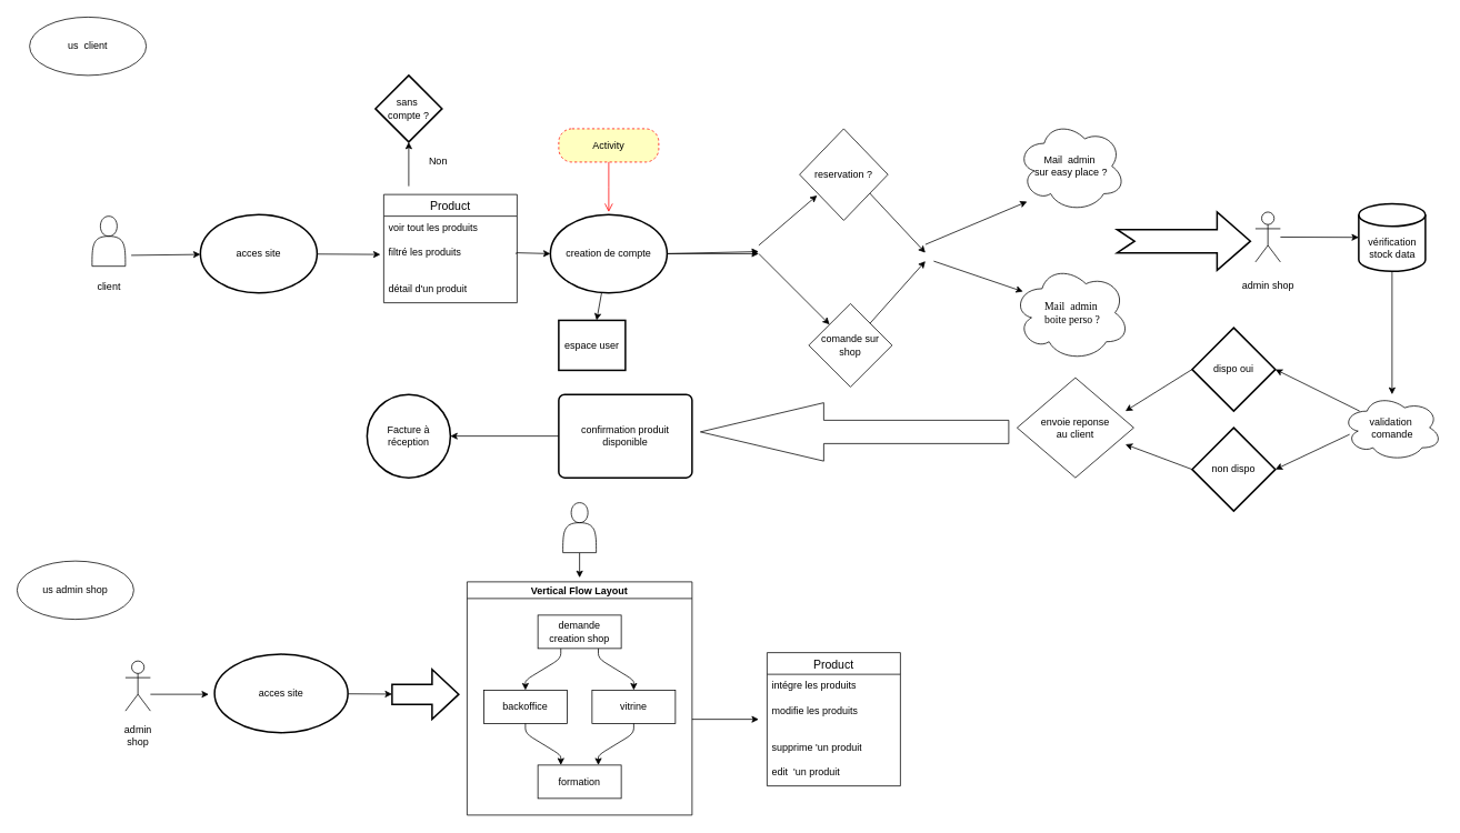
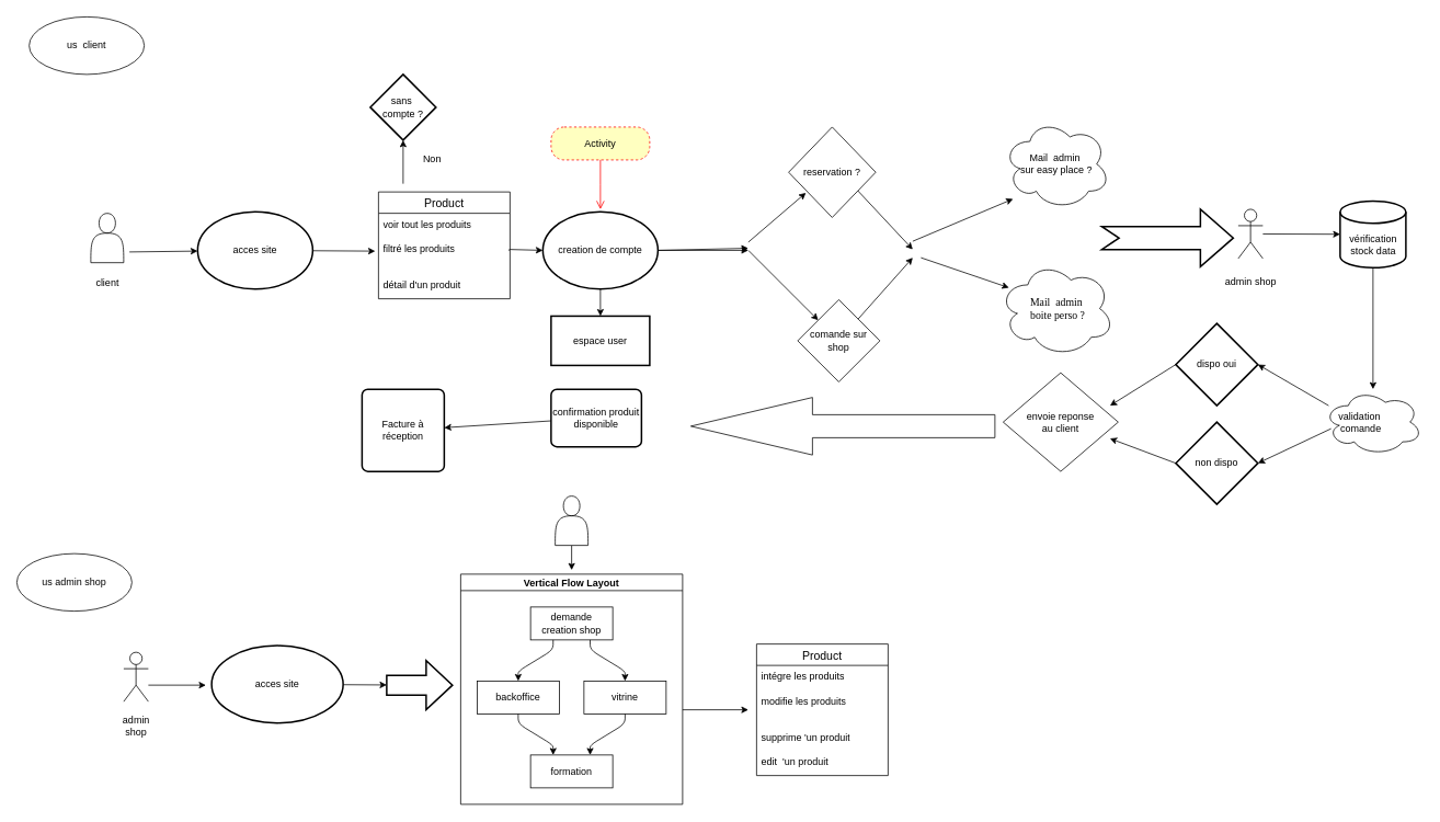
  <mxCell id="0" />
  <mxCell id="1" parent="0" />
  <mxCell id="2" value="&lt;div&gt;&lt;br&gt;&lt;/div&gt;&lt;div&gt;client&lt;br&gt;&lt;/div&gt;&lt;div&gt;&lt;br&gt;&lt;/div&gt;" style="text;html=1;align=center;verticalAlign=middle;resizable=0;points=[];autosize=1;strokeColor=none;fillColor=none;" parent="1" vertex="1"><mxGeometry x="105" y="314.08" width="50" height="60" as="geometry" /></mxCell>
  <mxCell id="3" value="Product" style="swimlane;fontStyle=0;childLayout=stackLayout;horizontal=1;startSize=26;horizontalStack=0;resizeParent=1;resizeParentMax=0;resizeLast=0;collapsible=1;marginBottom=0;align=center;fontSize=14;" parent="1" vertex="1"><mxGeometry x="460" y="233" width="160" height="130" as="geometry" /></mxCell>
  <mxCell id="4" value="voir tout les produits" style="text;strokeColor=none;fillColor=none;spacingLeft=4;spacingRight=4;overflow=hidden;rotatable=0;points=[[0,0.5],[1,0.5]];portConstraint=eastwest;fontSize=12;whiteSpace=wrap;html=1;" parent="3" vertex="1"><mxGeometry y="26" width="160" height="30" as="geometry" /></mxCell>
  <mxCell id="5" value="filtré les produits" style="text;strokeColor=none;fillColor=none;spacingLeft=4;spacingRight=4;overflow=hidden;rotatable=0;points=[[0,0.5],[1,0.5]];portConstraint=eastwest;fontSize=12;whiteSpace=wrap;html=1;" parent="3" vertex="1"><mxGeometry y="56" width="160" height="44" as="geometry" /></mxCell>
  <mxCell id="6" value="détail d'un produit" style="text;strokeColor=none;fillColor=none;spacingLeft=4;spacingRight=4;overflow=hidden;rotatable=0;points=[[0,0.5],[1,0.5]];portConstraint=eastwest;fontSize=12;whiteSpace=wrap;html=1;" parent="3" vertex="1"><mxGeometry y="100" width="160" height="30" as="geometry" /></mxCell>
  <mxCell id="7" value="" style="edgeStyle=none;rounded=0;orthogonalLoop=1;jettySize=auto;html=1;" parent="1" edge="1"><mxGeometry relative="1" as="geometry"><mxPoint x="1041.816" y="230.026" as="sourcePoint" /><mxPoint x="1110" y="303" as="targetPoint" /></mxGeometry></mxCell>
  <mxCell id="8" value="" style="endArrow=classic;html=1;rounded=0;exitX=1;exitY=0.5;exitDx=0;exitDy=0;exitPerimeter=0;" parent="1" source="25" edge="1"><mxGeometry width="50" height="50" relative="1" as="geometry"><mxPoint x="830" y="301.58" as="sourcePoint" /><mxPoint x="910" y="301.58" as="targetPoint" /><Array as="points"><mxPoint x="910" y="301.58" /></Array></mxGeometry></mxCell>
  <mxCell id="9" value="&lt;div align=&quot;center&quot; style=&quot;font-size: 13px;&quot;&gt;&lt;font face=&quot;Tahoma&quot;&gt;Mail&amp;nbsp; admin&lt;/font&gt;&lt;/div&gt;&lt;div align=&quot;center&quot; style=&quot;font-size: 13px;&quot;&gt;&lt;font face=&quot;Tahoma&quot;&gt;&amp;nbsp;boite perso ?&lt;/font&gt;&lt;/div&gt;" style="ellipse;shape=cloud;whiteSpace=wrap;html=1;dashed=0;align=center;" parent="1" vertex="1"><mxGeometry x="1215" y="317.05" width="140" height="115.95" as="geometry" /></mxCell>
  <mxCell id="10" value="comande sur shop" style="shape=rhombus;html=1;dashed=0;whiteSpace=wrap;perimeter=rhombusPerimeter;" parent="1" vertex="1"><mxGeometry x="970" y="364.08" width="100" height="100" as="geometry" /></mxCell>
  <mxCell id="11" value="reservation ?" style="shape=rhombus;html=1;dashed=0;whiteSpace=wrap;perimeter=rhombusPerimeter;" parent="1" vertex="1"><mxGeometry x="959" y="154.08" width="106" height="110" as="geometry" /></mxCell>
  <mxCell id="12" value="" style="endArrow=classic;html=1;rounded=0;" parent="1" edge="1"><mxGeometry width="50" height="50" relative="1" as="geometry"><mxPoint x="910" y="294.08" as="sourcePoint" /><mxPoint x="980" y="234.08" as="targetPoint" /></mxGeometry></mxCell>
  <mxCell id="13" value="" style="endArrow=classic;html=1;rounded=0;" parent="1" target="10" edge="1"><mxGeometry width="50" height="50" relative="1" as="geometry"><mxPoint x="910" y="304.08" as="sourcePoint" /><mxPoint x="960" y="254.08" as="targetPoint" /></mxGeometry></mxCell>
  <mxCell id="14" value="&lt;div&gt;Mail&amp;nbsp; admin&amp;nbsp;&lt;/div&gt;&lt;div&gt;sur easy place ?&lt;/div&gt;" style="ellipse;shape=cloud;whiteSpace=wrap;html=1;dashed=0;" parent="1" vertex="1"><mxGeometry x="1220" y="144.08" width="130" height="110" as="geometry" /></mxCell>
  <mxCell id="15" value="" style="endArrow=classic;html=1;rounded=0;" parent="1" source="10" edge="1"><mxGeometry width="50" height="50" relative="1" as="geometry"><mxPoint x="1062" y="354.08" as="sourcePoint" /><mxPoint x="1110" y="313" as="targetPoint" /></mxGeometry></mxCell>
  <mxCell id="16" value="" style="endArrow=classic;html=1;rounded=0;" parent="1" edge="1"><mxGeometry width="50" height="50" relative="1" as="geometry"><mxPoint x="1110" y="293" as="sourcePoint" /><mxPoint x="1232.062" y="241.559" as="targetPoint" /></mxGeometry></mxCell>
  <mxCell id="17" value="" style="endArrow=classic;html=1;rounded=0;entryX=0.086;entryY=0.28;entryDx=0;entryDy=0;entryPerimeter=0;" parent="1" target="9" edge="1"><mxGeometry width="50" height="50" relative="1" as="geometry"><mxPoint x="1120" y="313" as="sourcePoint" /><mxPoint x="1242" y="251.08" as="targetPoint" /></mxGeometry></mxCell>
  <mxCell id="18" value="" style="verticalLabelPosition=bottom;verticalAlign=top;html=1;strokeWidth=2;shape=mxgraph.arrows2.arrow;dy=0.6;dx=40;notch=21;" parent="1" vertex="1"><mxGeometry x="1340" y="254.08" width="160" height="70" as="geometry" /></mxCell>
  <mxCell id="19" value="" style="edgeStyle=none;rounded=0;orthogonalLoop=1;jettySize=auto;html=1;" parent="1" source="20" target="28" edge="1"><mxGeometry relative="1" as="geometry" /></mxCell>
  <mxCell id="20" value="&lt;div&gt;&lt;br&gt;&lt;/div&gt;&lt;div&gt;admin shop&lt;br&gt;&lt;/div&gt;" style="shape=umlActor;verticalLabelPosition=bottom;verticalAlign=top;html=1;outlineConnect=0;" parent="1" vertex="1"><mxGeometry x="1506" y="254.08" width="30" height="60" as="geometry" /></mxCell>
  <mxCell id="21" value="" style="edgeStyle=none;rounded=0;orthogonalLoop=1;jettySize=auto;html=1;exitX=0.9;exitY=0.866;exitDx=0;exitDy=0;exitPerimeter=0;" parent="1" target="45" edge="1"><mxGeometry relative="1" as="geometry"><mxPoint x="157" y="306.04" as="sourcePoint" /></mxGeometry></mxCell>
  <mxCell id="22" value="" style="edgeStyle=none;rounded=0;orthogonalLoop=1;jettySize=auto;html=1;" parent="1" target="27" edge="1"><mxGeometry relative="1" as="geometry"><mxPoint x="490" y="223" as="sourcePoint" /></mxGeometry></mxCell>
  <mxCell id="23" value="" style="edgeStyle=none;rounded=0;orthogonalLoop=1;jettySize=auto;html=1;" parent="1" source="25" edge="1"><mxGeometry relative="1" as="geometry"><mxPoint x="910" y="304.075" as="targetPoint" /></mxGeometry></mxCell>
  <mxCell id="24" value="" style="edgeStyle=none;rounded=0;orthogonalLoop=1;jettySize=auto;html=1;" parent="1" source="25" target="76" edge="1"><mxGeometry relative="1" as="geometry" /></mxCell>
  <mxCell id="25" value="creation de compte" style="strokeWidth=2;html=1;shape=mxgraph.flowchart.start_1;whiteSpace=wrap;" parent="1" vertex="1"><mxGeometry x="660" y="257.05" width="140" height="94.05" as="geometry" /></mxCell>
  <mxCell id="26" style="edgeStyle=none;rounded=0;orthogonalLoop=1;jettySize=auto;html=1;exitX=0;exitY=0.5;exitDx=0;exitDy=0;exitPerimeter=0;entryX=0;entryY=0.5;entryDx=0;entryDy=0;entryPerimeter=0;" parent="1" source="18" target="18" edge="1"><mxGeometry relative="1" as="geometry" /></mxCell>
  <mxCell id="27" value="&lt;div&gt;sans&amp;nbsp;&lt;/div&gt;&lt;div&gt;compte ?&lt;br&gt;&lt;/div&gt;" style="rhombus;whiteSpace=wrap;html=1;strokeWidth=2;" parent="1" vertex="1"><mxGeometry x="450" y="90.025" width="80" height="80" as="geometry" /></mxCell>
  <mxCell id="28" value="" style="strokeWidth=2;html=1;shape=mxgraph.flowchart.database;whiteSpace=wrap;" parent="1" vertex="1"><mxGeometry x="1630" y="244.08" width="80" height="81.08" as="geometry" /></mxCell>
  <mxCell id="29" value="" style="edgeStyle=none;rounded=0;orthogonalLoop=1;jettySize=auto;html=1;exitX=0.5;exitY=1;exitDx=0;exitDy=0;exitPerimeter=0;" parent="1" source="28" target="31" edge="1"><mxGeometry relative="1" as="geometry" /></mxCell>
  <mxCell id="30" value="&lt;div&gt;vérification &lt;br&gt;&lt;/div&gt;&lt;div&gt;stock data&lt;br&gt;&lt;/div&gt;" style="text;html=1;align=center;verticalAlign=middle;resizable=0;points=[];autosize=1;strokeColor=none;fillColor=none;" parent="1" vertex="1"><mxGeometry x="1630" y="277.05" width="80" height="40" as="geometry" /></mxCell>
  <mxCell id="31" value="" style="ellipse;shape=cloud;whiteSpace=wrap;html=1;" parent="1" vertex="1"><mxGeometry x="1610" y="473" width="120" height="80" as="geometry" /></mxCell>
  <mxCell id="32" value="" style="edgeStyle=none;rounded=0;orthogonalLoop=1;jettySize=auto;html=1;" parent="1" edge="1"><mxGeometry relative="1" as="geometry"><mxPoint x="1430" y="443" as="sourcePoint" /><mxPoint x="1350" y="493" as="targetPoint" /></mxGeometry></mxCell>
- <mxCell id="33" value="&lt;div&gt;validation&amp;nbsp;&lt;/div&gt;&lt;div&gt;comande&lt;/div&gt;" style="text;html=1;align=center;verticalAlign=middle;resizable=0;points=[];autosize=1;strokeColor=none;fillColor=none;" parent="1" vertex="1"><mxGeometry x="1630" y="493" width="80" height="40" as="geometry" /></mxCell>
+ <mxCell id="33" value="&lt;div&gt;validation&amp;nbsp;&lt;/div&gt;&lt;div&gt;comande&lt;/div&gt;" style="text;html=1;align=center;verticalAlign=middle;resizable=0;points=[];autosize=1;strokeColor=none;fillColor=none;" parent="1" vertex="1"><mxGeometry x="1615" y="493" width="80" height="40" as="geometry" /></mxCell>
  <mxCell id="34" value="&lt;div&gt;envoie reponse &lt;br&gt;&lt;/div&gt;&lt;div&gt;au client &lt;br&gt;&lt;/div&gt;" style="rhombus;whiteSpace=wrap;html=1;" parent="1" vertex="1"><mxGeometry x="1220" y="453" width="140" height="120" as="geometry" /></mxCell>
  <mxCell id="35" value="" style="edgeStyle=none;rounded=0;orthogonalLoop=1;jettySize=auto;html=1;entryX=1;entryY=0.5;entryDx=0;entryDy=0;entryPerimeter=0;exitX=0.013;exitY=0;exitDx=0;exitDy=0;exitPerimeter=0;" parent="1" source="33" target="36" edge="1"><mxGeometry relative="1" as="geometry"><mxPoint x="1622" y="489" as="sourcePoint" /></mxGeometry></mxCell>
  <mxCell id="36" value="dispo oui " style="strokeWidth=2;html=1;shape=mxgraph.flowchart.decision;whiteSpace=wrap;" parent="1" vertex="1"><mxGeometry x="1430" y="393" width="100" height="100" as="geometry" /></mxCell>
  <mxCell id="37" value="non dispo" style="strokeWidth=2;html=1;shape=mxgraph.flowchart.decision;whiteSpace=wrap;" parent="1" vertex="1"><mxGeometry x="1430" y="513" width="100" height="100" as="geometry" /></mxCell>
  <mxCell id="38" value="" style="edgeStyle=none;rounded=0;orthogonalLoop=1;jettySize=auto;html=1;entryX=1;entryY=0.5;entryDx=0;entryDy=0;entryPerimeter=0;exitX=0.075;exitY=0.6;exitDx=0;exitDy=0;exitPerimeter=0;" parent="1" source="31" target="37" edge="1"><mxGeometry relative="1" as="geometry"><mxPoint x="1610" y="513" as="sourcePoint" /><mxPoint x="1540" y="453" as="targetPoint" /></mxGeometry></mxCell>
  <mxCell id="39" value="" style="edgeStyle=none;rounded=0;orthogonalLoop=1;jettySize=auto;html=1;exitX=0;exitY=0.5;exitDx=0;exitDy=0;exitPerimeter=0;" parent="1" source="37" edge="1"><mxGeometry relative="1" as="geometry"><mxPoint x="1440" y="453" as="sourcePoint" /><mxPoint x="1350" y="533" as="targetPoint" /></mxGeometry></mxCell>
  <mxCell id="40" value="" style="edgeStyle=none;rounded=0;orthogonalLoop=1;jettySize=auto;html=1;" parent="1" source="41" target="43" edge="1"><mxGeometry relative="1" as="geometry" /></mxCell>
- <mxCell id="41" value="confirmation produit disponible " style="rounded=1;whiteSpace=wrap;html=1;absoluteArcSize=1;arcSize=14;strokeWidth=2;" parent="1" vertex="1"><mxGeometry x="670" y="473" width="160" height="100" as="geometry" /></mxCell>
+ <mxCell id="41" value="confirmation produit disponible " style="rounded=1;whiteSpace=wrap;html=1;absoluteArcSize=1;arcSize=14;strokeWidth=2;" parent="1" vertex="1"><mxGeometry x="670" y="473" width="110" height="70" as="geometry" /></mxCell>
  <mxCell id="42" value="" style="shape=singleArrow;whiteSpace=wrap;html=1;arrowWidth=0.4;arrowSize=0.4;direction=west;" parent="1" vertex="1"><mxGeometry x="840" y="483" width="370" height="70" as="geometry" /></mxCell>
- <mxCell id="43" value="Facture à réception" style="ellipse;whiteSpace=wrap;html=1;absoluteArcSize=1;arcSize=14;strokeWidth=2;" parent="1" vertex="1"><mxGeometry x="440" y="473" width="100" height="100" as="geometry" /></mxCell>
+ <mxCell id="43" value="Facture à réception" style="rounded=1;whiteSpace=wrap;html=1;absoluteArcSize=1;arcSize=14;strokeWidth=2;" parent="1" vertex="1"><mxGeometry x="440" y="473" width="100" height="100" as="geometry" /></mxCell>
  <mxCell id="44" value="" style="edgeStyle=none;rounded=0;orthogonalLoop=1;jettySize=auto;html=1;entryX=-0.025;entryY=0.364;entryDx=0;entryDy=0;entryPerimeter=0;" parent="1" source="45" target="5" edge="1"><mxGeometry relative="1" as="geometry"><mxPoint x="450" y="303" as="targetPoint" /></mxGeometry></mxCell>
  <mxCell id="45" value="acces site" style="strokeWidth=2;html=1;shape=mxgraph.flowchart.start_1;whiteSpace=wrap;" parent="1" vertex="1"><mxGeometry x="240" y="257.05" width="140" height="94.05" as="geometry" /></mxCell>
  <mxCell id="46" value="" style="endArrow=classic;html=1;rounded=0;exitX=0.988;exitY=0.341;exitDx=0;exitDy=0;exitPerimeter=0;entryX=0;entryY=0.5;entryDx=0;entryDy=0;entryPerimeter=0;" parent="1" source="5" target="25" edge="1"><mxGeometry width="50" height="50" relative="1" as="geometry"><mxPoint x="940" y="533" as="sourcePoint" /><mxPoint x="990" y="483" as="targetPoint" /><Array as="points"><mxPoint x="620" y="303" /></Array></mxGeometry></mxCell>
  <mxCell id="47" value="" style="shape=umlActor;verticalLabelPosition=bottom;verticalAlign=top;html=1;outlineConnect=0;" parent="1" vertex="1"><mxGeometry x="150" y="793" width="30" height="60" as="geometry" /></mxCell>
  <mxCell id="48" value="&lt;div&gt;admin&lt;/div&gt;&lt;div&gt;shop&lt;br&gt;&lt;/div&gt;" style="text;html=1;align=center;verticalAlign=middle;resizable=0;points=[];autosize=1;strokeColor=none;fillColor=none;" parent="1" vertex="1"><mxGeometry x="135" y="863" width="60" height="40" as="geometry" /></mxCell>
  <mxCell id="49" value="" style="edgeStyle=none;rounded=0;orthogonalLoop=1;jettySize=auto;html=1;" parent="1" source="50" target="67" edge="1"><mxGeometry relative="1" as="geometry" /></mxCell>
  <mxCell id="50" value="acces site" style="strokeWidth=2;html=1;shape=mxgraph.flowchart.start_1;whiteSpace=wrap;" parent="1" vertex="1"><mxGeometry x="257" y="785" width="160" height="94.05" as="geometry" /></mxCell>
  <mxCell id="51" value="" style="edgeStyle=none;rounded=0;orthogonalLoop=1;jettySize=auto;html=1;" parent="1" edge="1"><mxGeometry relative="1" as="geometry"><mxPoint x="180" y="833" as="sourcePoint" /><mxPoint x="250" y="833" as="targetPoint" /></mxGeometry></mxCell>
  <mxCell id="52" value="us admin shop" style="ellipse;whiteSpace=wrap;html=1;" parent="1" vertex="1"><mxGeometry x="20" y="673" width="140" height="70" as="geometry" /></mxCell>
  <mxCell id="53" value="us&amp;nbsp; client" style="ellipse;whiteSpace=wrap;html=1;" parent="1" vertex="1"><mxGeometry x="35" y="20.03" width="140" height="70" as="geometry" /></mxCell>
  <mxCell id="54" value="Activity" style="rounded=1;whiteSpace=wrap;html=1;arcSize=40;fontColor=#000000;fillColor=#ffffc0;strokeColor=#ff0000;dashed=1;" parent="1" vertex="1"><mxGeometry x="670" y="154.08" width="120" height="40" as="geometry" /></mxCell>
  <mxCell id="55" value="" style="edgeStyle=orthogonalEdgeStyle;html=1;verticalAlign=bottom;endArrow=open;endSize=8;strokeColor=#ff0000;rounded=0;" parent="1" source="54" edge="1"><mxGeometry relative="1" as="geometry"><mxPoint x="730" y="254.08" as="targetPoint" /></mxGeometry></mxCell>
  <mxCell id="56" value="Non" style="text;html=1;align=center;verticalAlign=middle;resizable=0;points=[];autosize=1;strokeColor=none;fillColor=none;" parent="1" vertex="1"><mxGeometry x="500" y="178" width="50" height="30" as="geometry" /></mxCell>
  <mxCell id="57" value="" style="shape=actor;whiteSpace=wrap;html=1;" parent="1" vertex="1"><mxGeometry x="110" y="259.08" width="40" height="60" as="geometry" /></mxCell>
  <mxCell id="58" value="Vertical Flow Layout" style="swimlane;startSize=20;horizontal=1;childLayout=flowLayout;flowOrientation=north;resizable=0;interRankCellSpacing=50;containerType=tree;fontSize=12;" parent="1" vertex="1"><mxGeometry x="560" y="698" width="270" height="280" as="geometry" /></mxCell>
  <mxCell id="59" value="&lt;div&gt;demande &lt;br&gt;&lt;/div&gt;&lt;div&gt;creation shop&lt;br&gt;&lt;/div&gt;" style="whiteSpace=wrap;html=1;" parent="58" vertex="1"><mxGeometry x="85" y="40" width="100" height="40" as="geometry" /></mxCell>
  <mxCell id="60" value="backoffice" style="whiteSpace=wrap;html=1;" parent="58" vertex="1"><mxGeometry x="20" y="130" width="100" height="40" as="geometry" /></mxCell>
  <mxCell id="61" value="" style="html=1;rounded=1;curved=0;sourcePerimeterSpacing=0;targetPerimeterSpacing=0;startSize=6;endSize=6;noEdgeStyle=1;orthogonal=1;" parent="58" source="59" target="60" edge="1"><mxGeometry relative="1" as="geometry"><Array as="points"><mxPoint x="112.5" y="92" /><mxPoint x="70" y="118" /></Array></mxGeometry></mxCell>
  <mxCell id="62" value="vitrine" style="whiteSpace=wrap;html=1;" parent="58" vertex="1"><mxGeometry x="150" y="130" width="100" height="40" as="geometry" /></mxCell>
  <mxCell id="63" value="" style="html=1;rounded=1;curved=0;sourcePerimeterSpacing=0;targetPerimeterSpacing=0;startSize=6;endSize=6;noEdgeStyle=1;orthogonal=1;" parent="58" source="59" target="62" edge="1"><mxGeometry relative="1" as="geometry"><Array as="points"><mxPoint x="157.5" y="92" /><mxPoint x="200" y="118" /></Array></mxGeometry></mxCell>
  <mxCell id="64" value="formation " style="whiteSpace=wrap;html=1;" parent="58" vertex="1"><mxGeometry x="85" y="220" width="100" height="40" as="geometry" /></mxCell>
  <mxCell id="65" value="" style="html=1;rounded=1;curved=0;sourcePerimeterSpacing=0;targetPerimeterSpacing=0;startSize=6;endSize=6;noEdgeStyle=1;orthogonal=1;" parent="58" source="60" target="64" edge="1"><mxGeometry relative="1" as="geometry"><Array as="points"><mxPoint x="70" y="182" /><mxPoint x="112.5" y="208" /></Array></mxGeometry></mxCell>
  <mxCell id="66" value="" style="html=1;rounded=1;curved=0;sourcePerimeterSpacing=0;targetPerimeterSpacing=0;startSize=6;endSize=6;noEdgeStyle=1;orthogonal=1;" parent="58" source="62" target="64" edge="1"><mxGeometry relative="1" as="geometry"><Array as="points"><mxPoint x="200" y="182" /><mxPoint x="157.5" y="208" /></Array></mxGeometry></mxCell>
  <mxCell id="67" value="" style="shape=singleArrow;whiteSpace=wrap;html=1;arrowWidth=0.4;arrowSize=0.4;strokeWidth=2;" parent="1" vertex="1"><mxGeometry x="470" y="802.995" width="80" height="60" as="geometry" /></mxCell>
  <mxCell id="68" value="" style="edgeStyle=none;rounded=0;orthogonalLoop=1;jettySize=auto;html=1;" parent="1" source="69" edge="1"><mxGeometry relative="1" as="geometry"><mxPoint x="695" y="693" as="targetPoint" /></mxGeometry></mxCell>
  <mxCell id="69" value="" style="shape=actor;whiteSpace=wrap;html=1;" parent="1" vertex="1"><mxGeometry x="675" y="603" width="40" height="60" as="geometry" /></mxCell>
  <mxCell id="70" value="Product" style="swimlane;fontStyle=0;childLayout=stackLayout;horizontal=1;startSize=26;horizontalStack=0;resizeParent=1;resizeParentMax=0;resizeLast=0;collapsible=1;marginBottom=0;align=center;fontSize=14;" parent="1" vertex="1"><mxGeometry x="920" y="783" width="160" height="160" as="geometry" /></mxCell>
  <mxCell id="71" value="intégre les produits" style="text;strokeColor=none;fillColor=none;spacingLeft=4;spacingRight=4;overflow=hidden;rotatable=0;points=[[0,0.5],[1,0.5]];portConstraint=eastwest;fontSize=12;whiteSpace=wrap;html=1;" parent="70" vertex="1"><mxGeometry y="26" width="160" height="30" as="geometry" /></mxCell>
  <mxCell id="72" value="modifie les produits" style="text;strokeColor=none;fillColor=none;spacingLeft=4;spacingRight=4;overflow=hidden;rotatable=0;points=[[0,0.5],[1,0.5]];portConstraint=eastwest;fontSize=12;whiteSpace=wrap;html=1;" parent="70" vertex="1"><mxGeometry y="56" width="160" height="44" as="geometry" /></mxCell>
  <mxCell id="73" value="supprime 'un produit" style="text;strokeColor=none;fillColor=none;spacingLeft=4;spacingRight=4;overflow=hidden;rotatable=0;points=[[0,0.5],[1,0.5]];portConstraint=eastwest;fontSize=12;whiteSpace=wrap;html=1;" parent="70" vertex="1"><mxGeometry y="100" width="160" height="30" as="geometry" /></mxCell>
  <mxCell id="74" value="edit&amp;nbsp; 'un produit" style="text;strokeColor=none;fillColor=none;spacingLeft=4;spacingRight=4;overflow=hidden;rotatable=0;points=[[0,0.5],[1,0.5]];portConstraint=eastwest;fontSize=12;whiteSpace=wrap;html=1;" parent="70" vertex="1"><mxGeometry y="130" width="160" height="30" as="geometry" /></mxCell>
  <mxCell id="75" value="" style="endArrow=classic;html=1;rounded=0;" parent="1" edge="1"><mxGeometry width="50" height="50" relative="1" as="geometry"><mxPoint x="830" y="863" as="sourcePoint" /><mxPoint x="910" y="863" as="targetPoint" /></mxGeometry></mxCell>
- <mxCell id="76" value="espace user" style="whiteSpace=wrap;html=1;strokeWidth=2;" parent="1" vertex="1"><mxGeometry x="670" y="384.075" width="80" height="60" as="geometry" /></mxCell>
+ <mxCell id="76" value="espace user" style="whiteSpace=wrap;html=1;strokeWidth=2;" parent="1" vertex="1"><mxGeometry x="670" y="384.075" width="120" height="60" as="geometry" /></mxCell>
